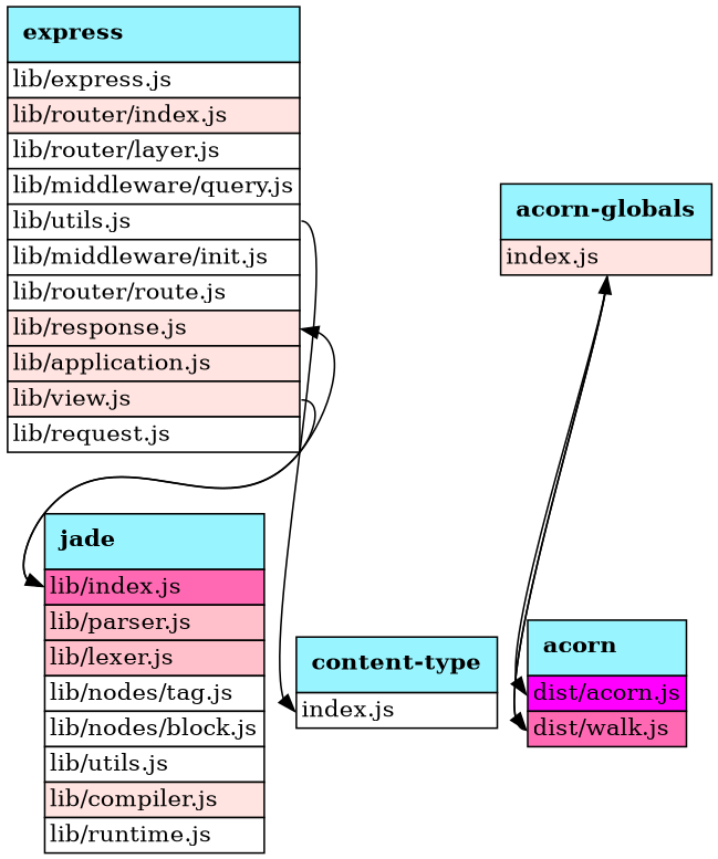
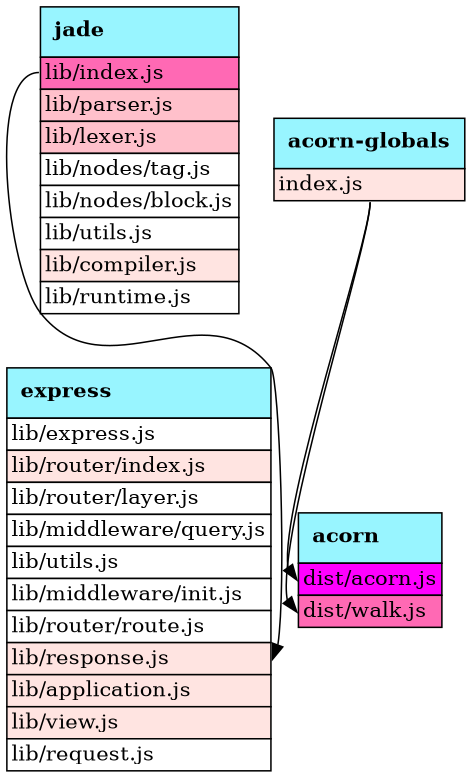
  digraph {
    rankdir=TB
    node [shape=plain]
    edge [headport="index.js" tailport="index.js"]
    n1 [label=<<table border="0" cellspacing="0"> <tr><td align="left" border="1" cellpadding="8" bgcolor="cadetblue1"><b>express</b></td></tr> <tr><td port="lib/express.js" align="left" border="1" bgcolor="white">lib/express.js</td></tr> <tr><td port="lib/router/index.js" align="left" border="1" bgcolor="mistyrose">lib/router/index.js</td></tr> <tr><td port="lib/router/layer.js" align="left" border="1" bgcolor="white">lib/router/layer.js</td></tr> <tr><td port="lib/middleware/query.js" align="left" border="1" bgcolor="white">lib/middleware/query.js</td></tr> <tr><td port="lib/utils.js" align="left" border="1" bgcolor="white">lib/utils.js</td></tr> <tr><td port="lib/middleware/init.js" align="left" border="1" bgcolor="white">lib/middleware/init.js</td></tr> <tr><td port="lib/router/route.js" align="left" border="1" bgcolor="white">lib/router/route.js</td></tr> <tr><td port="lib/response.js" align="left" border="1" bgcolor="mistyrose">lib/response.js</td></tr> <tr><td port="lib/application.js" align="left" border="1" bgcolor="mistyrose">lib/application.js</td></tr> <tr><td port="lib/view.js" align="left" border="1" bgcolor="mistyrose">lib/view.js</td></tr> <tr><td port="lib/request.js" align="left" border="1" bgcolor="white">lib/request.js</td></tr> </table>>]
    n2 [label=<<table border="0" cellspacing="0"> <tr><td align="left" border="1" cellpadding="8" bgcolor="cadetblue1"><b>jade</b></td></tr> <tr><td port="lib/index.js" align="left" border="1" bgcolor="hotpink">lib/index.js</td></tr> <tr><td port="lib/parser.js" align="left" border="1" bgcolor="pink">lib/parser.js</td></tr> <tr><td port="lib/lexer.js" align="left" border="1" bgcolor="pink">lib/lexer.js</td></tr> <tr><td port="lib/nodes/tag.js" align="left" border="1" bgcolor="white">lib/nodes/tag.js</td></tr> <tr><td port="lib/nodes/block.js" align="left" border="1" bgcolor="white">lib/nodes/block.js</td></tr> <tr><td port="lib/utils.js" align="left" border="1" bgcolor="white">lib/utils.js</td></tr> <tr><td port="lib/compiler.js" align="left" border="1" bgcolor="mistyrose">lib/compiler.js</td></tr> <tr><td port="lib/runtime.js" align="left" border="1" bgcolor="white">lib/runtime.js</td></tr> </table>>]
-   n3 [label=<<table border="0" cellspacing="0"> <tr><td align="left" border="1" cellpadding="8" bgcolor="cadetblue1"><b>content-type</b></td></tr> <tr><td port="index.js" align="left" border="1" bgcolor="white">index.js</td></tr> </table>>]
    n4 [label=<<table border="0" cellspacing="0"> <tr><td align="left" border="1" cellpadding="8" bgcolor="cadetblue1"><b>acorn-globals</b></td></tr> <tr><td port="index.js" align="left" border="1" bgcolor="mistyrose">index.js</td></tr> </table>>]
    n5 [label=<<table border="0" cellspacing="0"> <tr><td align="left" border="1" cellpadding="8" bgcolor="cadetblue1"><b>acorn</b></td></tr> <tr><td port="dist/acorn.js" align="left" border="1" bgcolor="magenta">dist/acorn.js</td></tr> <tr><td port="dist/walk.js" align="left" border="1" bgcolor="hotpink">dist/walk.js</td></tr> </table>>]
-   n1 -> n2 [headport="lib/index.js" tailport="lib/view.js"]
-   n1 -> n3 [tailport="lib/utils.js"]
    n2 -> n1 [headport="lib/response.js" tailport="lib/index.js"]
    n4 -> n5 [headport="dist/acorn.js"]
    n4 -> n5 [headport="dist/walk.js"]
-   n5 -> n4 [tailport="dist/walk.js"]
  }
